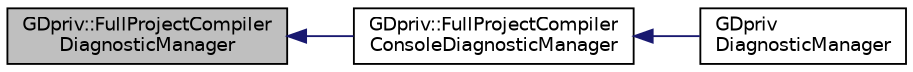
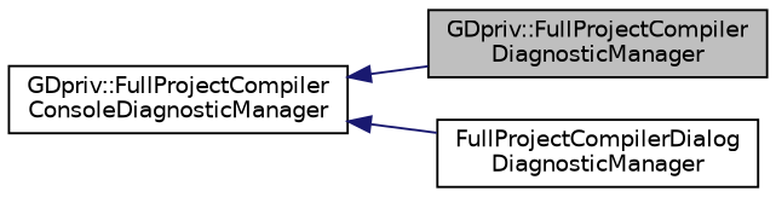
  digraph {
    rankdir=LR
    node [color=black fillcolor=white fontname=Helvetica fontsize=10 shape=record style=filled]
    edge [color=midnightblue dir=back fontname=Helvetica fontsize=10 labelfontname=Helvetica labelfontsize=10 style=solid]
    n1 [fillcolor=grey75 fontcolor=black height=0.2 label="GDpriv::FullProjectCompiler\lDiagnosticManager" width=0.4]
    n2 [height=0.2 label="GDpriv::FullProjectCompiler\lConsoleDiagnosticManager" width=0.4]
-   n3 [height=0.2 label="GDpriv\lDiagnosticManager" width=0.4]
-   n1 -> n2
+   n3 [height=0.2 label="FullProjectCompilerDialog\lDiagnosticManager" width=0.4]
+   n2 -> n1
    n2 -> n3
  }
